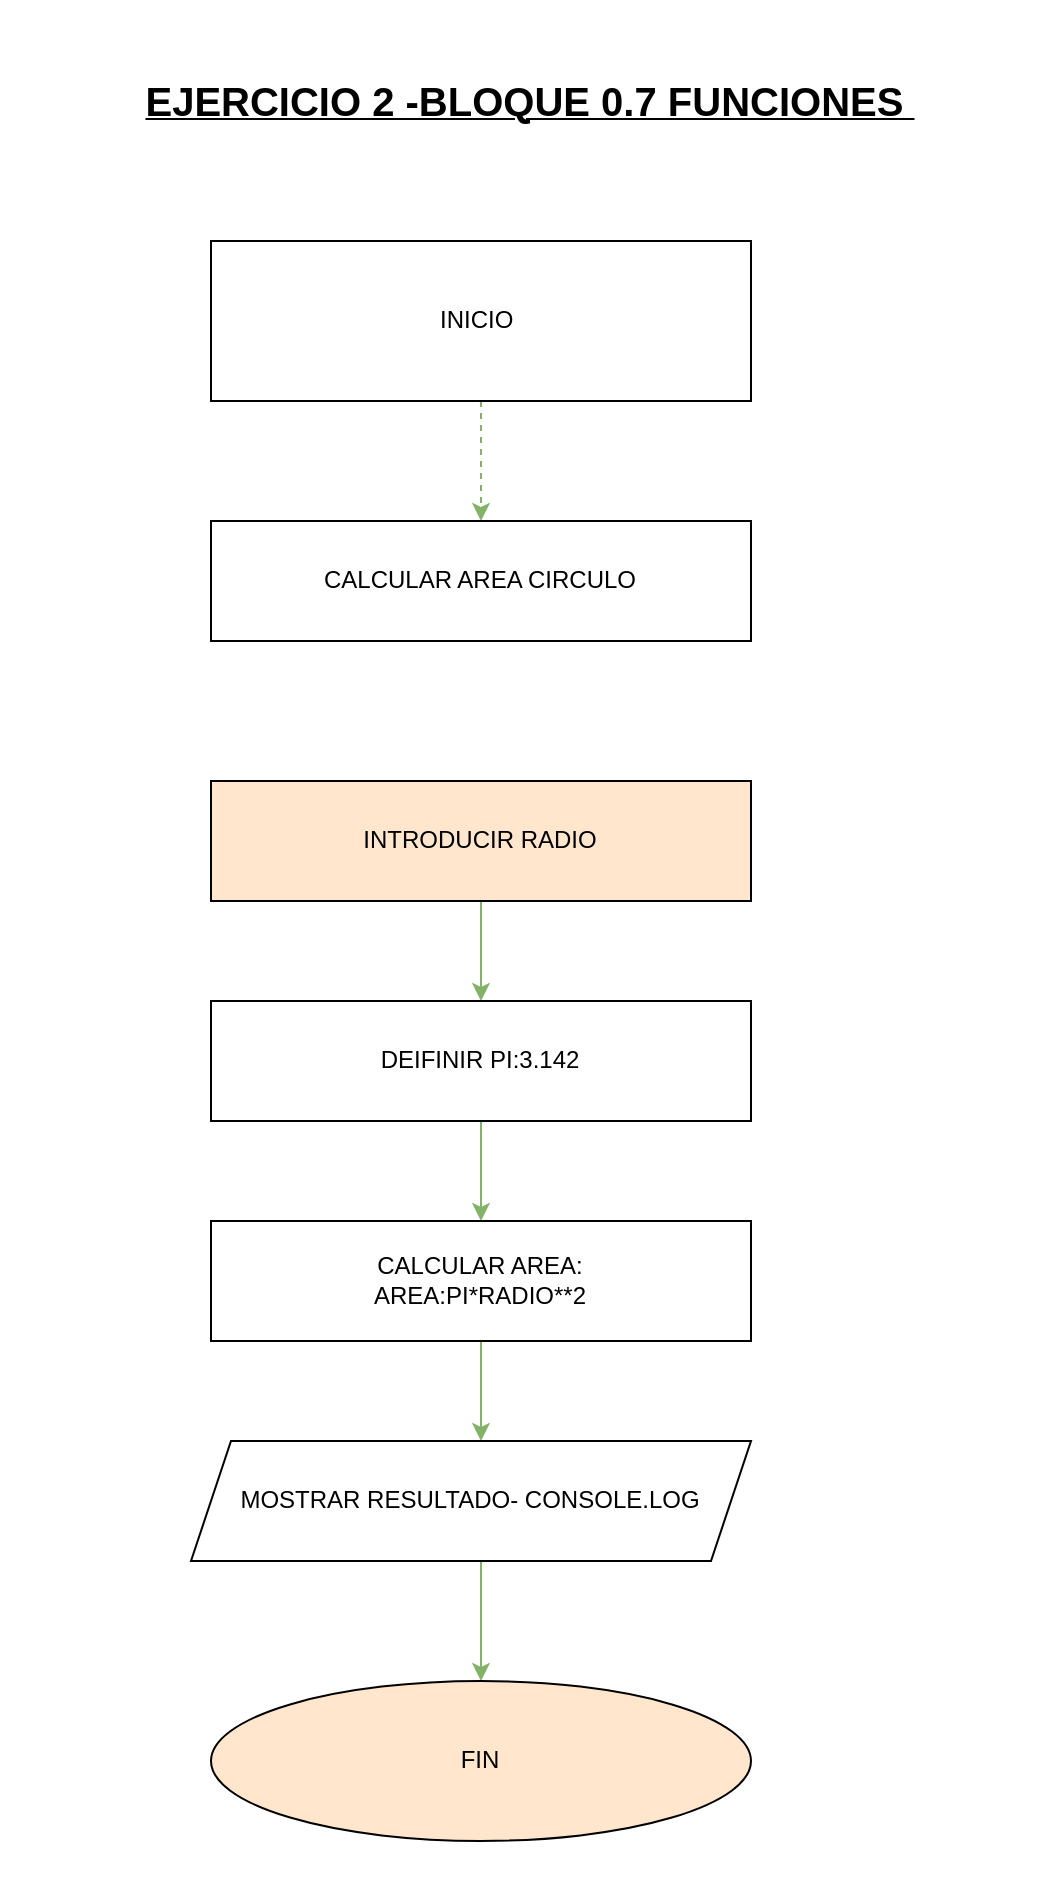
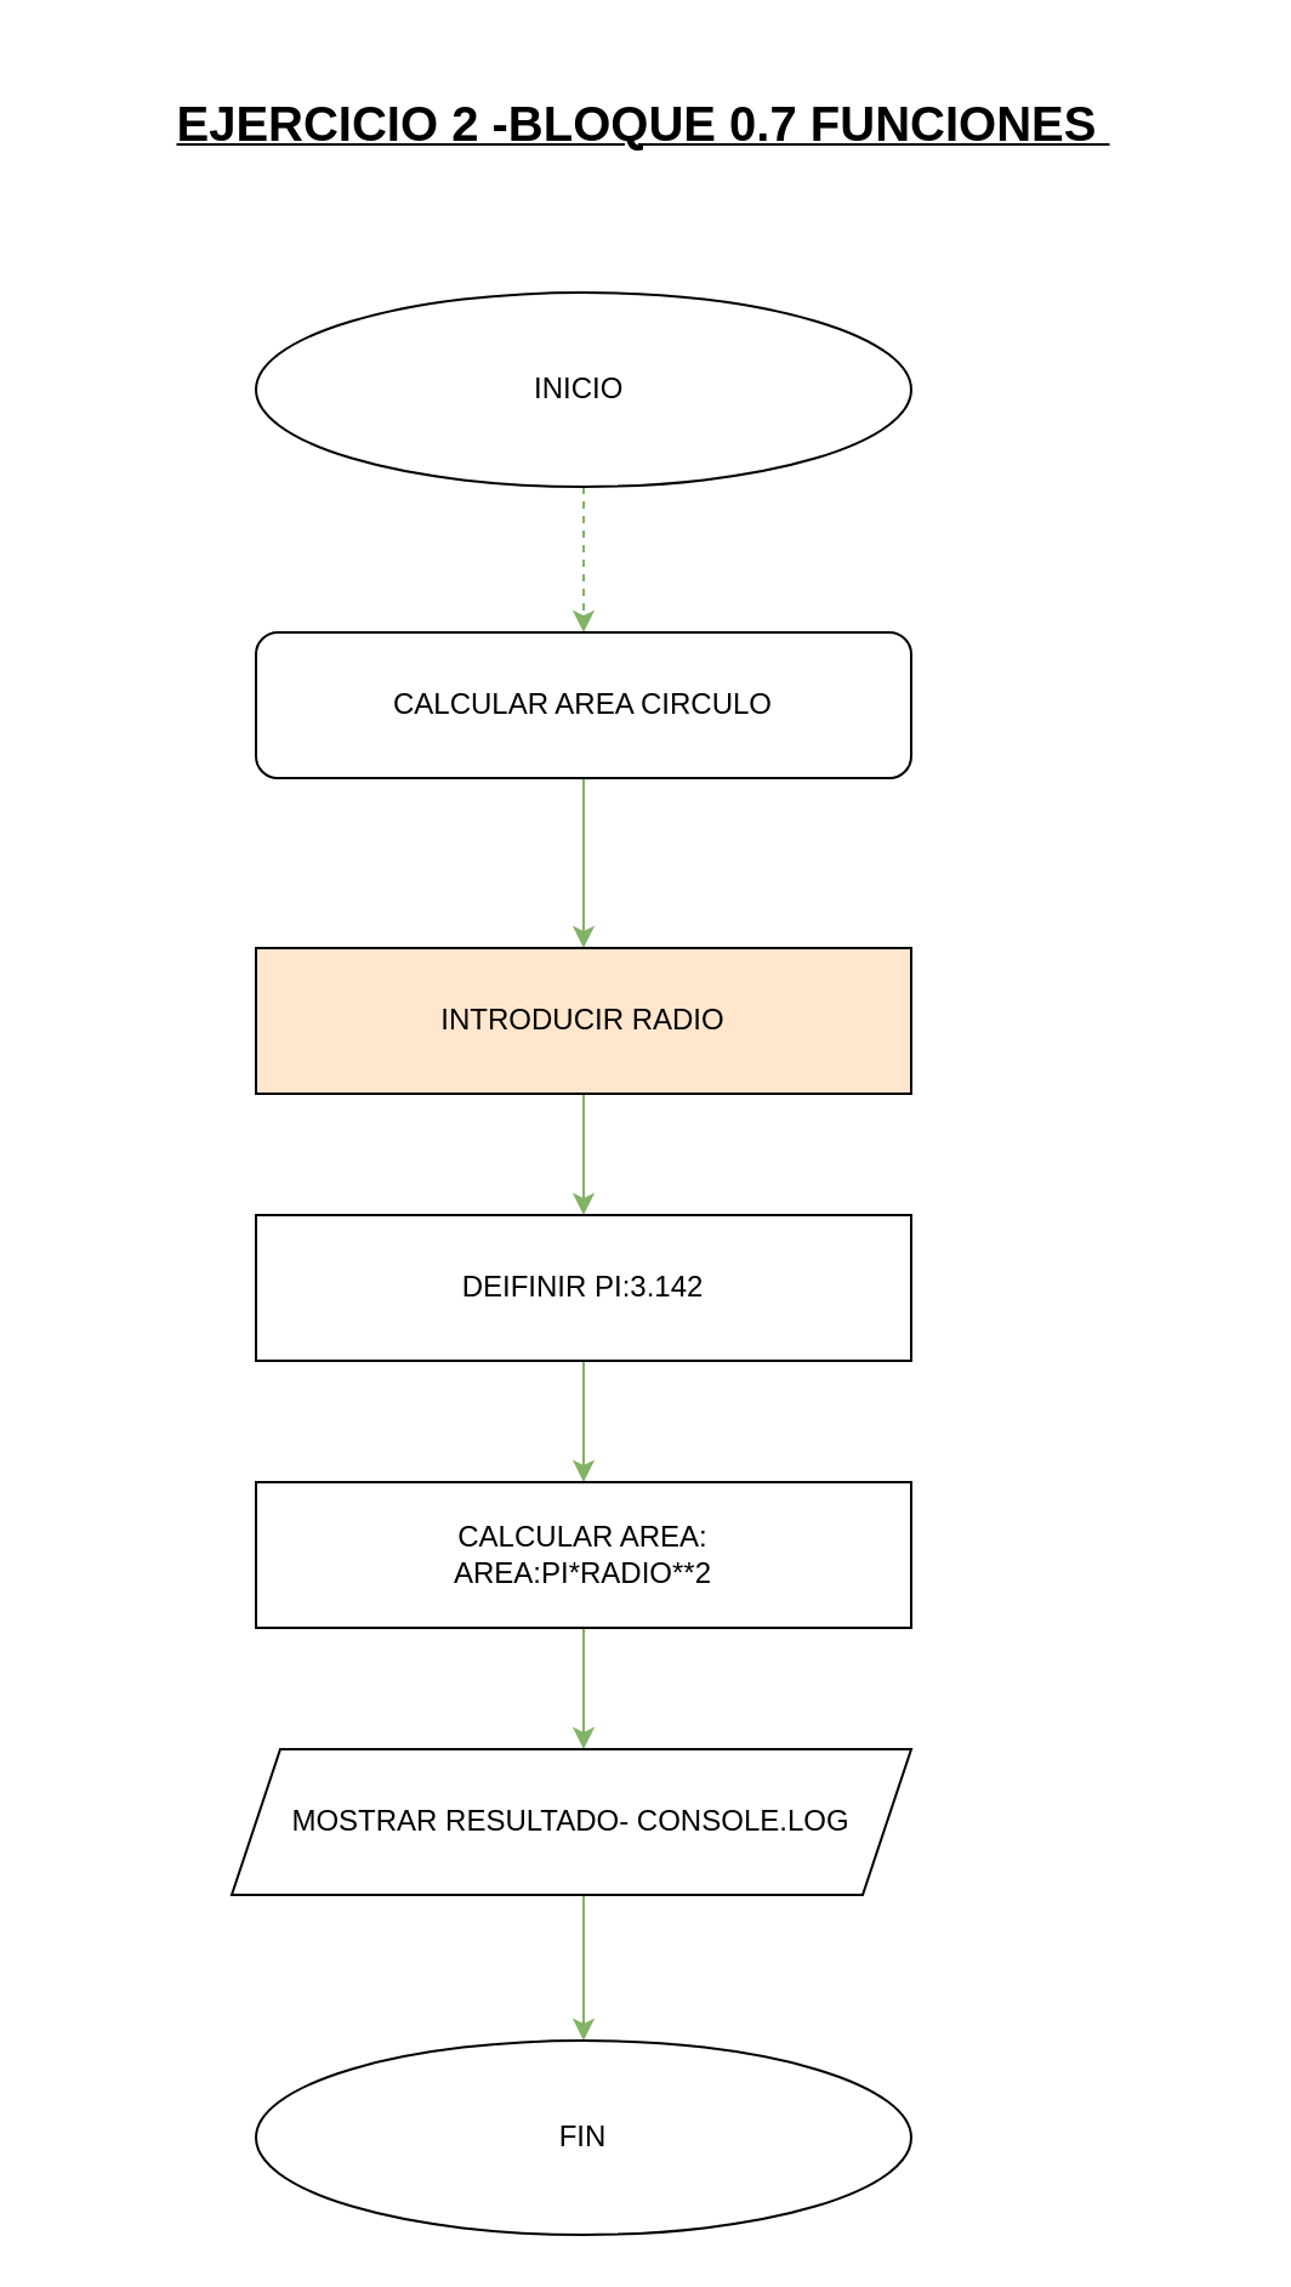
  <mxCell id="0" />
  <mxCell id="1" parent="0" />
+ <mxCell id="2" style="edgeStyle=orthogonalEdgeStyle;rounded=0;orthogonalLoop=1;jettySize=auto;html=1;fillColor=#d5e8d4;strokeColor=#82b366;exitX=0.5;exitY=1;exitDx=0;exitDy=0;" parent="1" source="13" target="4" edge="1"><mxGeometry relative="1" as="geometry"><mxPoint x="240" y="420" as="targetPoint" /><mxPoint x="240" y="350" as="sourcePoint" /></mxGeometry></mxCell>
  <mxCell id="3" style="edgeStyle=orthogonalEdgeStyle;rounded=0;orthogonalLoop=1;jettySize=auto;html=1;fillColor=#d5e8d4;strokeColor=#82b366;" parent="1" source="4" edge="1"><mxGeometry relative="1" as="geometry"><mxPoint x="240" y="500" as="targetPoint" /></mxGeometry></mxCell>
  <mxCell id="4" value="INTRODUCIR RADIO" style="rounded=0;whiteSpace=wrap;html=1;fillColor=#ffe6cc;" parent="1" vertex="1"><mxGeometry x="105" y="390" width="270" height="60" as="geometry" /></mxCell>
  <mxCell id="5" style="edgeStyle=orthogonalEdgeStyle;rounded=0;orthogonalLoop=1;jettySize=auto;html=1;fillColor=#d5e8d4;strokeColor=#82b366;" parent="1" source="6" edge="1"><mxGeometry relative="1" as="geometry"><mxPoint x="240" y="610" as="targetPoint" /></mxGeometry></mxCell>
  <mxCell id="6" value="DEIFINIR PI:3.142" style="rounded=0;whiteSpace=wrap;html=1;" parent="1" vertex="1"><mxGeometry x="105" y="500" width="270" height="60" as="geometry" /></mxCell>
  <mxCell id="7" style="edgeStyle=orthogonalEdgeStyle;rounded=0;orthogonalLoop=1;jettySize=auto;html=1;fillColor=#d5e8d4;strokeColor=#82b366;" parent="1" edge="1"><mxGeometry relative="1" as="geometry"><mxPoint x="240" y="670" as="sourcePoint" /><mxPoint x="240" y="720" as="targetPoint" /></mxGeometry></mxCell>
  <mxCell id="8" style="edgeStyle=orthogonalEdgeStyle;rounded=0;orthogonalLoop=1;jettySize=auto;html=1;fillColor=#d5e8d4;strokeColor=#82b366;" parent="1" edge="1"><mxGeometry relative="1" as="geometry"><mxPoint x="240" y="840" as="targetPoint" /><mxPoint x="240" y="780" as="sourcePoint" /></mxGeometry></mxCell>
  <mxCell id="9" value="CALCULAR AREA:&lt;div&gt;&lt;span style=&quot;background-color: initial;&quot;&gt;AREA:PI*RADIO**2&lt;/span&gt;&lt;/div&gt;" style="rounded=0;whiteSpace=wrap;html=1;" parent="1" vertex="1"><mxGeometry x="105" y="610" width="270" height="60" as="geometry" /></mxCell>
- <mxCell id="10" value="FIN" style="ellipse;whiteSpace=wrap;html=1;fillColor=#ffe6cc;" parent="1" vertex="1"><mxGeometry x="105" y="840" width="270" height="80" as="geometry" /></mxCell>
+ <mxCell id="10" value="FIN" style="ellipse;whiteSpace=wrap;html=1;" parent="1" vertex="1"><mxGeometry x="105" y="840" width="270" height="80" as="geometry" /></mxCell>
  <mxCell id="11" style="edgeStyle=orthogonalEdgeStyle;rounded=0;orthogonalLoop=1;jettySize=auto;html=1;entryX=0.5;entryY=0;entryDx=0;entryDy=0;fillColor=#d5e8d4;strokeColor=#82b366;dashed=1;" edge="1" parent="1" source="12" target="13"><mxGeometry relative="1" as="geometry" /></mxCell>
- <mxCell id="12" value="INICIO&amp;nbsp;" style="whiteSpace=wrap;html=1;rounded=0;" vertex="1" parent="1"><mxGeometry x="105" y="120" width="270" height="80" as="geometry" /></mxCell>
- <mxCell id="13" value="CALCULAR AREA CIRCULO" style="rounded=0;whiteSpace=wrap;html=1;" vertex="1" parent="1"><mxGeometry x="105" y="260" width="270" height="60" as="geometry" /></mxCell>
+ <mxCell id="12" value="INICIO&amp;nbsp;" style="ellipse;whiteSpace=wrap;html=1;" vertex="1" parent="1"><mxGeometry x="105" y="120" width="270" height="80" as="geometry" /></mxCell>
+ <mxCell id="13" value="CALCULAR AREA CIRCULO" style="whiteSpace=wrap;html=1;rounded=1;" vertex="1" parent="1"><mxGeometry x="105" y="260" width="270" height="60" as="geometry" /></mxCell>
  <mxCell id="14" value="&lt;b&gt;&lt;u&gt;&lt;font style=&quot;font-size: 20px;&quot;&gt;EJERCICIO 2 -BLOQUE 0.7 FUNCIONES&amp;nbsp;&lt;/font&gt;&lt;/u&gt;&lt;/b&gt;" style="text;strokeColor=none;align=center;fillColor=none;html=1;verticalAlign=middle;whiteSpace=wrap;rounded=0;" vertex="1" parent="1"><mxGeometry x="20" y="20" width="490" height="60" as="geometry" /></mxCell>
  <mxCell id="15" value="MOSTRAR RESULTADO- CONSOLE.LOG" style="shape=parallelogram;perimeter=parallelogramPerimeter;whiteSpace=wrap;html=1;fixedSize=1;" vertex="1" parent="1"><mxGeometry x="95" y="720" width="280" height="60" as="geometry" /></mxCell>
